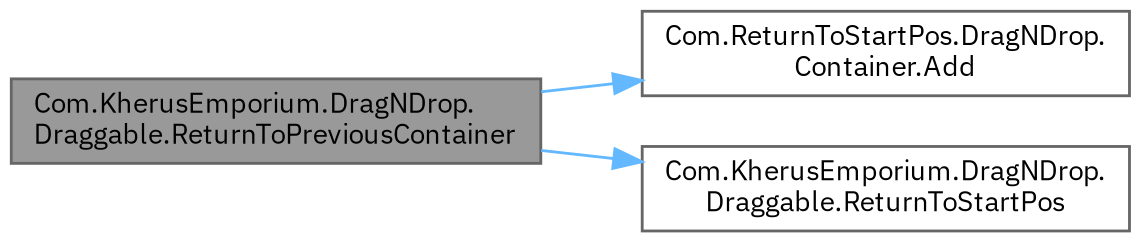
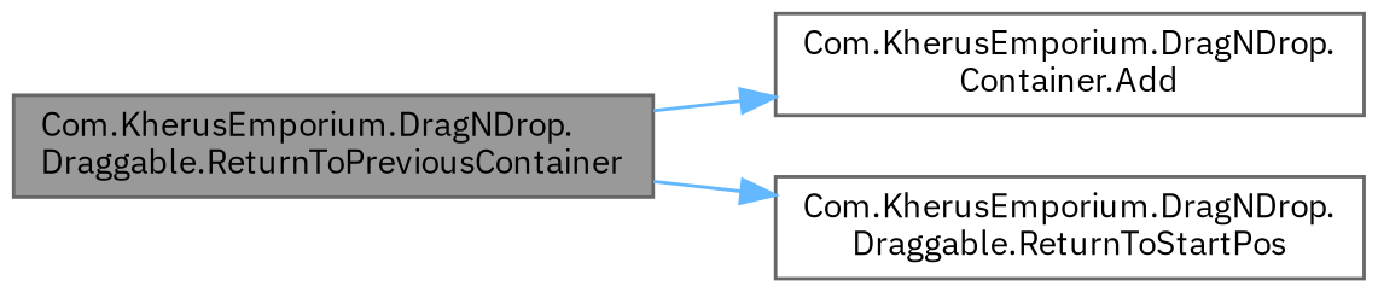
  digraph {
    rankdir=LR
    fontname="IBM Plex Sans"
    node [color=grey40 fillcolor=white fontname="IBM Plex Sans" fontsize=10 shape=box style=filled]
    edge [color=steelblue1 fontname="IBM Plex Sans" fontsize=10 labelfontname=Helvetica labelfontsize=10 style=solid]
    n1 [color=gray40 fillcolor=grey60 fontcolor=black height=0.2 label="Com.KherusEmporium.DragNDrop.\lDraggable.ReturnToPreviousContainer" width=0.4]
-   n2 [height=0.2 label="Com.ReturnToStartPos.DragNDrop.\lContainer.Add" width=0.4]
+   n2 [height=0.2 label="Com.KherusEmporium.DragNDrop.\lContainer.Add" width=0.4]
    n3 [height=0.2 label="Com.KherusEmporium.DragNDrop.\lDraggable.ReturnToStartPos" width=0.4]
    n1 -> n2
    n1 -> n3
  }
